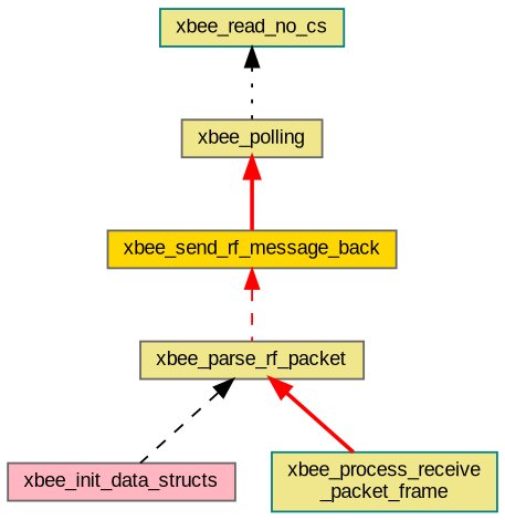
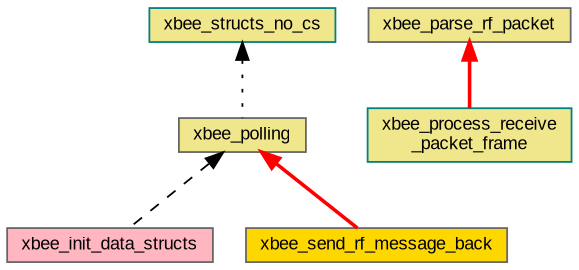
  digraph {
    fontname="Liberation Sans"
    rankdir=TB
    node [color=gray40 fillcolor=khaki fontname="Liberation Sans" fontsize=10 shape=record style=filled]
    edge [color=red dir=back fontname="Liberation Sans" fontsize=10 labelfontname=Helvetica labelfontsize=10 style=dashed]
-   n1 [color=teal fontcolor=black height=0.2 label=xbee_read_no_cs width=0.4]
+   n1 [color=teal fontcolor=black height=0.2 label=xbee_structs_no_cs width=0.4]
    n2 [height=0.2 label=xbee_polling width=0.4]
    n3 [fillcolor=lightpink height=0.2 label=xbee_init_data_structs width=0.4]
    n4 [fillcolor=gold height=0.2 label=xbee_send_rf_message_back width=0.4]
    n5 [height=0.2 label=xbee_parse_rf_packet width=0.4]
    n6 [color=teal height=0.2 label="xbee_process_receive\l_packet_frame" width=0.4]
    n1 -> n2 [color=black style=dotted]
-   n5 -> n3 [color=black]
+   n2 -> n3 [color=black]
    n2 -> n4 [style=bold]
-   n4 -> n5
    n5 -> n6 [style=bold]
  }
